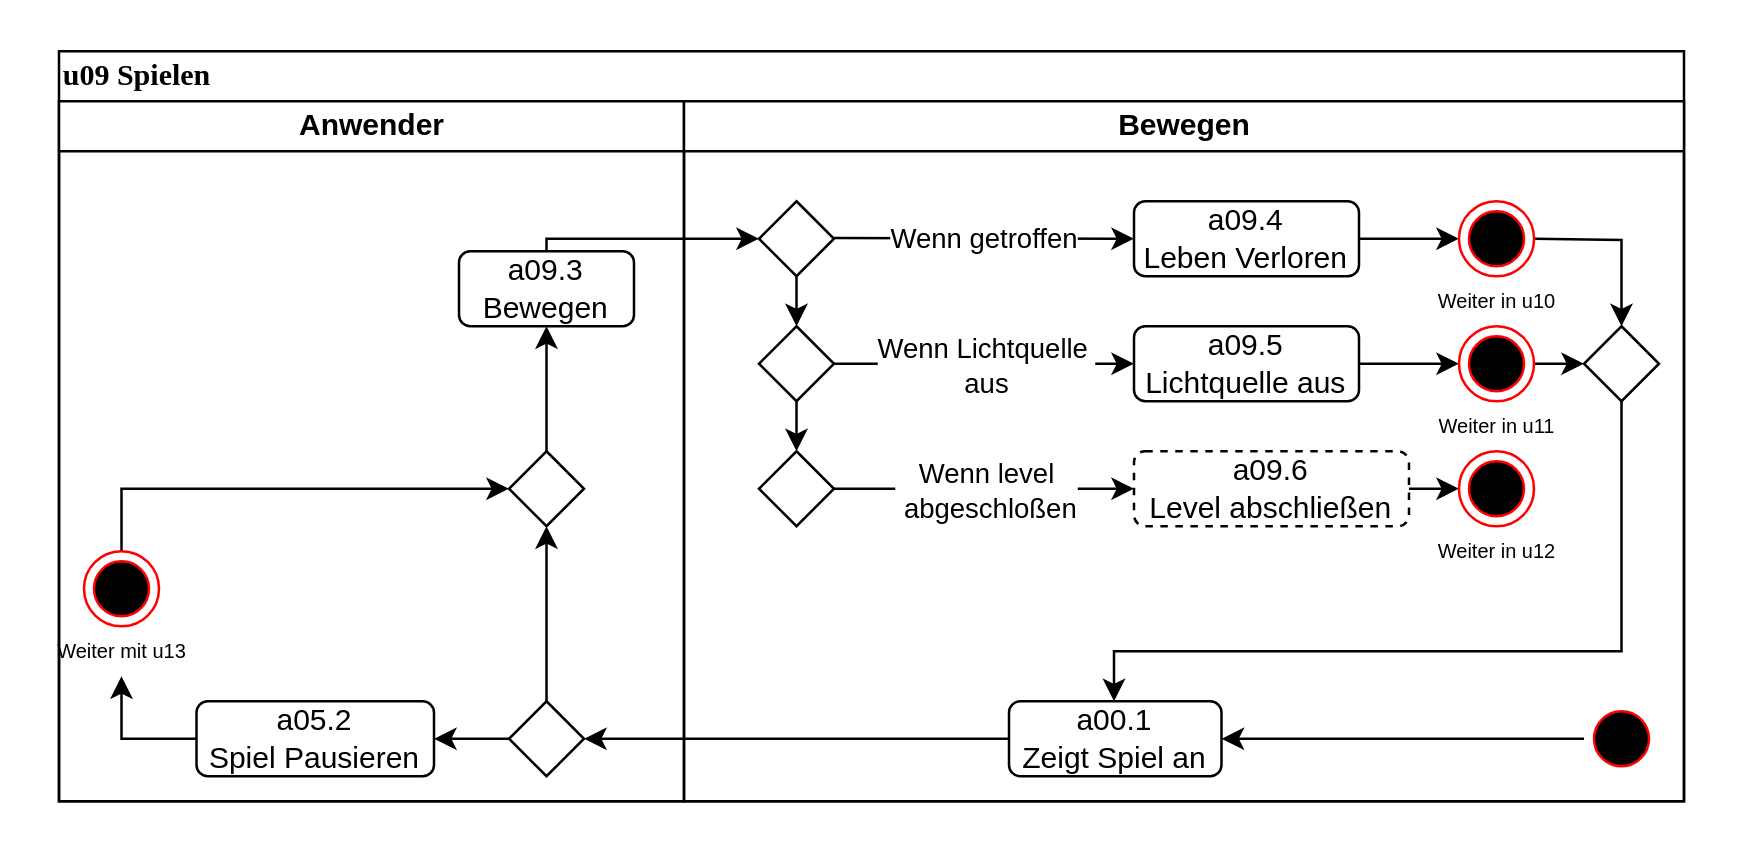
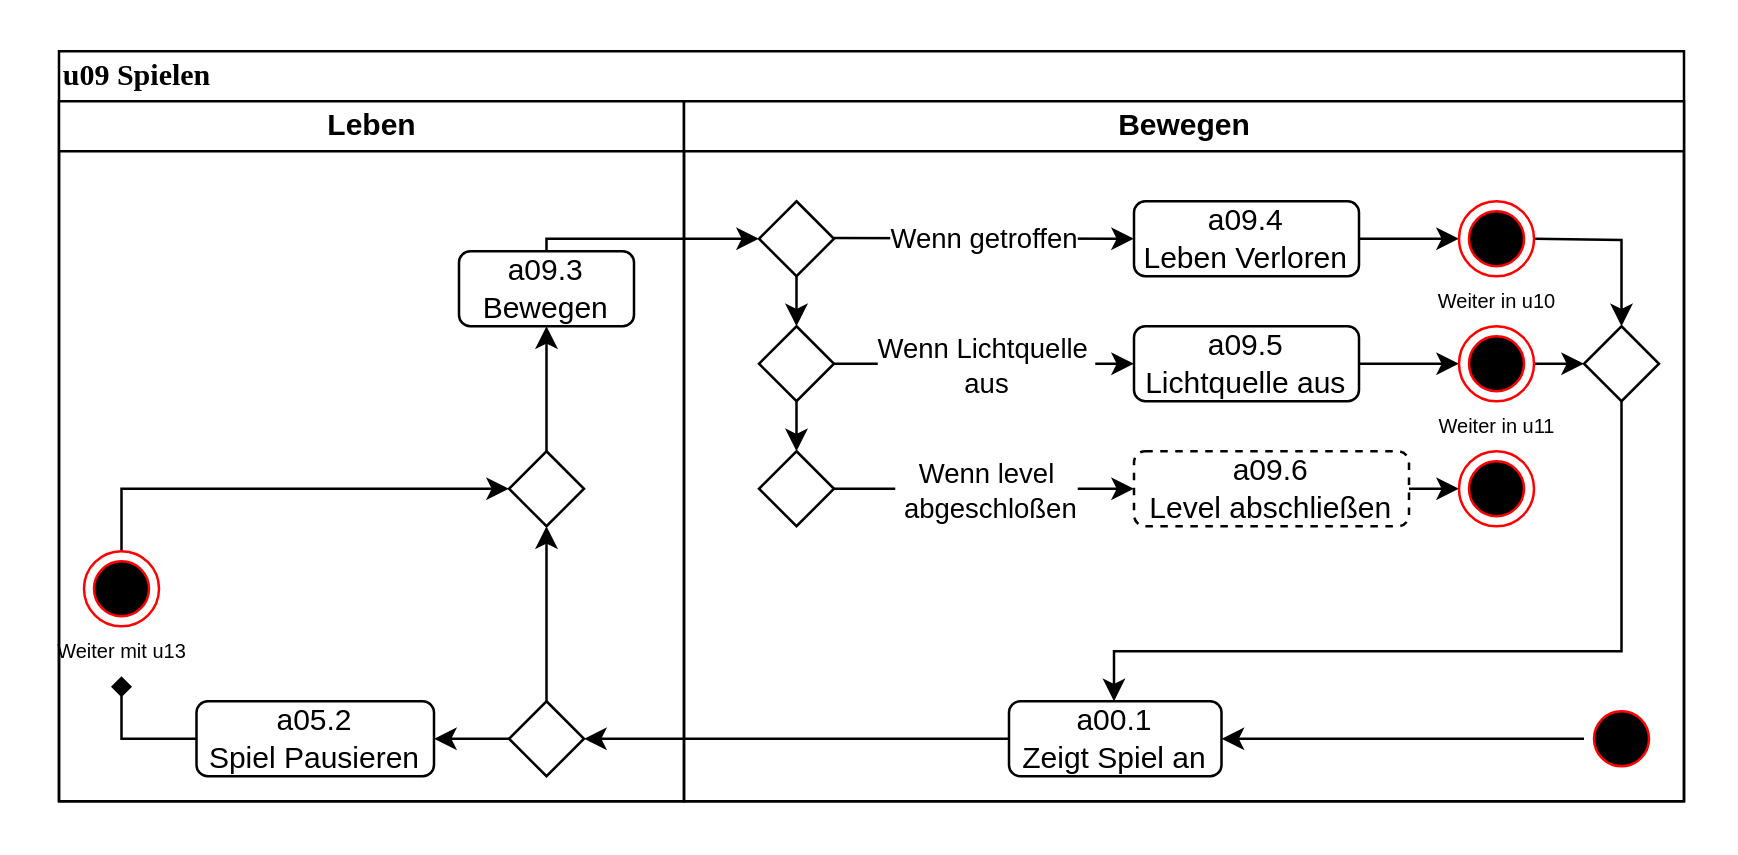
  <mxCell id="0" />
  <mxCell id="1" parent="0" />
  <mxCell id="2" value="u09 Spielen" style="swimlane;html=1;childLayout=stackLayout;startSize=20;rounded=0;shadow=0;comic=0;labelBackgroundColor=none;strokeWidth=1;fontFamily=Verdana;fontSize=12;align=left;" parent="1" vertex="1"><mxGeometry x="23" y="20" width="650" height="300" as="geometry" /></mxCell>
- <mxCell id="3" value="Anwender" style="swimlane;html=1;startSize=20;" parent="2" vertex="1"><mxGeometry y="20" width="250" height="280" as="geometry" /></mxCell>
+ <mxCell id="3" value="Leben" style="swimlane;html=1;startSize=20;" parent="2" vertex="1"><mxGeometry y="20" width="250" height="280" as="geometry" /></mxCell>
  <mxCell id="4" value="a09.3&lt;div&gt;Bewegen&lt;/div&gt;" style="rounded=1;whiteSpace=wrap;html=1;" parent="3" vertex="1"><mxGeometry x="160" y="60" width="70" height="30" as="geometry" /></mxCell>
  <mxCell id="5" style="edgeStyle=orthogonalEdgeStyle;rounded=0;orthogonalLoop=1;jettySize=auto;html=1;exitX=0.5;exitY=0;exitDx=0;exitDy=0;entryX=0.5;entryY=1;entryDx=0;entryDy=0;" parent="3" source="7" target="13" edge="1"><mxGeometry relative="1" as="geometry" /></mxCell>
  <mxCell id="6" style="edgeStyle=orthogonalEdgeStyle;rounded=0;orthogonalLoop=1;jettySize=auto;html=1;exitX=0;exitY=0.5;exitDx=0;exitDy=0;entryX=1;entryY=0.5;entryDx=0;entryDy=0;" parent="3" source="7" target="8" edge="1"><mxGeometry relative="1" as="geometry" /></mxCell>
  <mxCell id="7" value="" style="rhombus;whiteSpace=wrap;html=1;rotation=0;" parent="3" vertex="1"><mxGeometry x="180" y="240" width="30" height="30" as="geometry" /></mxCell>
  <mxCell id="8" value="&lt;div&gt;a05.2&lt;/div&gt;&lt;div&gt;Spiel Pausieren&lt;/div&gt;" style="rounded=1;whiteSpace=wrap;html=1;" parent="3" vertex="1"><mxGeometry x="55" y="240" width="95" height="30" as="geometry" /></mxCell>
  <mxCell id="9" style="edgeStyle=orthogonalEdgeStyle;rounded=0;orthogonalLoop=1;jettySize=auto;html=1;exitX=0.5;exitY=0;exitDx=0;exitDy=0;entryX=0;entryY=0.5;entryDx=0;entryDy=0;" parent="3" source="14" target="13" edge="1"><mxGeometry relative="1" as="geometry"><mxPoint x="25" y="180" as="sourcePoint" /></mxGeometry></mxCell>
- <mxCell id="10" value="" style="endArrow=classic;html=1;rounded=0;exitX=0;exitY=0.5;exitDx=0;exitDy=0;" parent="3" source="8" target="11" edge="1"><mxGeometry width="50" height="50" relative="1" as="geometry"><mxPoint x="95" y="295" as="sourcePoint" /><mxPoint x="65" y="260" as="targetPoint" /><Array as="points"><mxPoint x="25" y="255" /></Array></mxGeometry></mxCell>
+ <mxCell id="10" value="" style="endArrow=diamond;html=1;rounded=0;exitX=0;exitY=0.5;exitDx=0;exitDy=0;" parent="3" source="8" target="11" edge="1"><mxGeometry width="50" height="50" relative="1" as="geometry"><mxPoint x="95" y="295" as="sourcePoint" /><mxPoint x="65" y="260" as="targetPoint" /><Array as="points"><mxPoint x="25" y="255" /></Array></mxGeometry></mxCell>
  <mxCell id="11" value="Weiter mit u13" style="text;html=1;strokeColor=none;fillColor=none;align=center;verticalAlign=middle;whiteSpace=wrap;rounded=0;fontSize=8;" parent="3" vertex="1"><mxGeometry x="-2.5" y="210" width="55" height="20" as="geometry" /></mxCell>
  <mxCell id="12" style="edgeStyle=orthogonalEdgeStyle;rounded=0;orthogonalLoop=1;jettySize=auto;html=1;exitX=0.5;exitY=0;exitDx=0;exitDy=0;entryX=0.5;entryY=1;entryDx=0;entryDy=0;" parent="3" source="13" target="4" edge="1"><mxGeometry relative="1" as="geometry" /></mxCell>
  <mxCell id="13" value="" style="rhombus;whiteSpace=wrap;html=1;rotation=0;" parent="3" vertex="1"><mxGeometry x="180" y="140" width="30" height="30" as="geometry" /></mxCell>
  <mxCell id="14" value="" style="ellipse;html=1;shape=endState;fillColor=#000000;strokeColor=#ff0000;" vertex="1" parent="3"><mxGeometry x="10" y="180" width="30" height="30" as="geometry" /></mxCell>
  <mxCell id="15" value="Bewegen" style="swimlane;html=1;startSize=20;" parent="2" vertex="1"><mxGeometry x="250" y="20" width="400" height="280" as="geometry" /></mxCell>
  <mxCell id="16" value="" style="ellipse;html=1;shape=startState;fillColor=#000000;strokeColor=#ff0000;" parent="15" vertex="1"><mxGeometry x="360" y="240" width="30" height="30" as="geometry" /></mxCell>
  <mxCell id="17" value="&lt;div&gt;a00.1&lt;/div&gt;&lt;div&gt;Zeigt Spiel an&lt;/div&gt;" style="rounded=1;whiteSpace=wrap;html=1;" parent="15" vertex="1"><mxGeometry x="130" y="240" width="85" height="30" as="geometry" /></mxCell>
  <mxCell id="18" value="" style="endArrow=classic;html=1;rounded=0;entryX=1;entryY=0.5;entryDx=0;entryDy=0;" parent="15" source="16" target="17" edge="1"><mxGeometry width="50" height="50" relative="1" as="geometry"><mxPoint x="20" y="130" as="sourcePoint" /><mxPoint x="70" y="80" as="targetPoint" /></mxGeometry></mxCell>
  <mxCell id="19" style="edgeStyle=orthogonalEdgeStyle;rounded=0;orthogonalLoop=1;jettySize=auto;html=1;exitX=1;exitY=0.5;exitDx=0;exitDy=0;entryX=0;entryY=0.5;entryDx=0;entryDy=0;" parent="15" source="20" edge="1"><mxGeometry relative="1" as="geometry"><mxPoint x="310.0" y="55" as="targetPoint" /></mxGeometry></mxCell>
  <mxCell id="20" value="&lt;div&gt;a09.4&lt;/div&gt;&lt;div&gt;Leben Verloren&lt;/div&gt;" style="rounded=1;whiteSpace=wrap;html=1;" parent="15" vertex="1"><mxGeometry x="180" y="40" width="90" height="30" as="geometry" /></mxCell>
  <mxCell id="21" value="" style="rhombus;whiteSpace=wrap;html=1;" parent="15" vertex="1"><mxGeometry x="30" y="40" width="30" height="30" as="geometry" /></mxCell>
  <mxCell id="22" value="" style="endArrow=classic;html=1;rounded=0;entryX=0;entryY=0.5;entryDx=0;entryDy=0;" parent="15" target="20" edge="1"><mxGeometry relative="1" as="geometry"><mxPoint x="60" y="54.71" as="sourcePoint" /><mxPoint x="160" y="54.71" as="targetPoint" /></mxGeometry></mxCell>
  <mxCell id="23" value="Wenn getroffen" style="edgeLabel;resizable=0;html=1;align=center;verticalAlign=middle;" parent="22" connectable="0" vertex="1"><mxGeometry relative="1" as="geometry" /></mxCell>
  <mxCell id="24" style="edgeStyle=orthogonalEdgeStyle;rounded=0;orthogonalLoop=1;jettySize=auto;html=1;exitX=0.5;exitY=1;exitDx=0;exitDy=0;entryX=0.5;entryY=0;entryDx=0;entryDy=0;" parent="15" source="25" target="30" edge="1"><mxGeometry relative="1" as="geometry" /></mxCell>
  <mxCell id="25" value="" style="rhombus;whiteSpace=wrap;html=1;" parent="15" vertex="1"><mxGeometry x="30" y="90" width="30" height="30" as="geometry" /></mxCell>
  <mxCell id="26" value="" style="endArrow=classic;html=1;rounded=0;exitX=1;exitY=0.5;exitDx=0;exitDy=0;entryX=0;entryY=0.5;entryDx=0;entryDy=0;" parent="15" source="25" target="29" edge="1"><mxGeometry relative="1" as="geometry"><mxPoint x="70" y="104.71" as="sourcePoint" /><mxPoint x="170" y="104.71" as="targetPoint" /></mxGeometry></mxCell>
  <mxCell id="27" value="&lt;div&gt;Wenn Lichtquelle&amp;nbsp;&lt;/div&gt;&lt;div&gt;aus &lt;/div&gt;" style="edgeLabel;resizable=0;html=1;align=center;verticalAlign=middle;" parent="26" connectable="0" vertex="1"><mxGeometry relative="1" as="geometry" /></mxCell>
  <mxCell id="28" style="edgeStyle=orthogonalEdgeStyle;rounded=0;orthogonalLoop=1;jettySize=auto;html=1;exitX=1;exitY=0.5;exitDx=0;exitDy=0;entryX=0;entryY=0.5;entryDx=0;entryDy=0;" parent="15" source="29" edge="1"><mxGeometry relative="1" as="geometry"><mxPoint x="310.0" y="105" as="targetPoint" /></mxGeometry></mxCell>
  <mxCell id="29" value="&lt;div&gt;a09.5&lt;/div&gt;&lt;div&gt;Lichtquelle aus&lt;/div&gt;" style="rounded=1;whiteSpace=wrap;html=1;" parent="15" vertex="1"><mxGeometry x="180" y="90" width="90" height="30" as="geometry" /></mxCell>
  <mxCell id="30" value="" style="rhombus;whiteSpace=wrap;html=1;" parent="15" vertex="1"><mxGeometry x="30" y="140" width="30" height="30" as="geometry" /></mxCell>
  <mxCell id="31" style="edgeStyle=orthogonalEdgeStyle;rounded=0;orthogonalLoop=1;jettySize=auto;html=1;exitX=1;exitY=0.5;exitDx=0;exitDy=0;entryX=0;entryY=0.5;entryDx=0;entryDy=0;" parent="15" source="32" edge="1"><mxGeometry relative="1" as="geometry"><mxPoint x="310.0" y="155" as="targetPoint" /></mxGeometry></mxCell>
  <mxCell id="32" value="&lt;div&gt;a09.6&lt;/div&gt;&lt;div&gt;Level abschließen&lt;/div&gt;" style="rounded=1;whiteSpace=wrap;html=1;dashed=1;" parent="15" vertex="1"><mxGeometry x="180" y="140" width="110" height="30" as="geometry" /></mxCell>
  <mxCell id="33" value="" style="endArrow=classic;html=1;rounded=0;exitX=1;exitY=0.5;exitDx=0;exitDy=0;entryX=0;entryY=0.5;entryDx=0;entryDy=0;" parent="15" source="30" target="32" edge="1"><mxGeometry relative="1" as="geometry"><mxPoint x="30" y="180" as="sourcePoint" /><mxPoint x="130" y="180" as="targetPoint" /></mxGeometry></mxCell>
  <mxCell id="34" value="&lt;div&gt;Wenn level&lt;/div&gt;&lt;div&gt;&amp;nbsp;abgeschloßen&lt;/div&gt;" style="edgeLabel;resizable=0;html=1;align=center;verticalAlign=middle;" parent="33" connectable="0" vertex="1"><mxGeometry relative="1" as="geometry" /></mxCell>
  <mxCell id="35" value="" style="endArrow=classic;html=1;rounded=0;exitX=0.5;exitY=1;exitDx=0;exitDy=0;entryX=0.5;entryY=0;entryDx=0;entryDy=0;" parent="15" source="21" target="25" edge="1"><mxGeometry width="50" height="50" relative="1" as="geometry"><mxPoint y="180" as="sourcePoint" /><mxPoint x="50" y="130" as="targetPoint" /></mxGeometry></mxCell>
  <mxCell id="36" style="edgeStyle=orthogonalEdgeStyle;rounded=0;orthogonalLoop=1;jettySize=auto;html=1;exitX=1;exitY=0.5;exitDx=0;exitDy=0;entryX=0.5;entryY=0;entryDx=0;entryDy=0;" parent="15" target="42" edge="1"><mxGeometry relative="1" as="geometry"><mxPoint x="340.0" y="55" as="sourcePoint" /></mxGeometry></mxCell>
  <mxCell id="37" style="edgeStyle=orthogonalEdgeStyle;rounded=0;orthogonalLoop=1;jettySize=auto;html=1;exitX=1;exitY=0.5;exitDx=0;exitDy=0;entryX=0;entryY=0.5;entryDx=0;entryDy=0;" parent="15" target="42" edge="1"><mxGeometry relative="1" as="geometry"><mxPoint x="340.0" y="105" as="sourcePoint" /></mxGeometry></mxCell>
  <mxCell id="38" value="Weiter in u10" style="text;html=1;strokeColor=none;fillColor=none;align=center;verticalAlign=middle;whiteSpace=wrap;rounded=0;fontSize=8;" parent="15" vertex="1"><mxGeometry x="297.5" y="70" width="55" height="20" as="geometry" /></mxCell>
  <mxCell id="39" value="Weiter in u11" style="text;html=1;strokeColor=none;fillColor=none;align=center;verticalAlign=middle;whiteSpace=wrap;rounded=0;fontSize=8;" parent="15" vertex="1"><mxGeometry x="297.5" y="120" width="55" height="20" as="geometry" /></mxCell>
- <mxCell id="40" value="Weiter in u12" style="text;html=1;strokeColor=none;fillColor=none;align=center;verticalAlign=middle;whiteSpace=wrap;rounded=0;fontSize=8;" parent="15" vertex="1"><mxGeometry x="297.5" y="170" width="55" height="20" as="geometry" /></mxCell>
  <mxCell id="41" style="edgeStyle=orthogonalEdgeStyle;rounded=0;orthogonalLoop=1;jettySize=auto;html=1;exitX=0.5;exitY=1;exitDx=0;exitDy=0;" parent="15" source="42" target="17" edge="1"><mxGeometry relative="1" as="geometry"><Array as="points"><mxPoint x="375" y="220" /><mxPoint x="172" y="220" /></Array></mxGeometry></mxCell>
  <mxCell id="42" value="" style="rhombus;whiteSpace=wrap;html=1;rotation=0;" parent="15" vertex="1"><mxGeometry x="360" y="90" width="30" height="30" as="geometry" /></mxCell>
  <mxCell id="43" value="" style="ellipse;html=1;shape=endState;fillColor=#000000;strokeColor=#ff0000;" vertex="1" parent="15"><mxGeometry x="310" y="140" width="30" height="30" as="geometry" /></mxCell>
  <mxCell id="44" value="" style="ellipse;html=1;shape=endState;fillColor=#000000;strokeColor=#ff0000;" vertex="1" parent="15"><mxGeometry x="310" y="90" width="30" height="30" as="geometry" /></mxCell>
  <mxCell id="45" value="" style="ellipse;html=1;shape=endState;fillColor=#000000;strokeColor=#ff0000;" vertex="1" parent="15"><mxGeometry x="310" y="40" width="30" height="30" as="geometry" /></mxCell>
  <mxCell id="46" value="" style="endArrow=classic;html=1;rounded=0;exitX=0.5;exitY=0;exitDx=0;exitDy=0;entryX=0;entryY=0.5;entryDx=0;entryDy=0;" parent="2" source="4" target="21" edge="1"><mxGeometry width="50" height="50" relative="1" as="geometry"><mxPoint x="250" y="200" as="sourcePoint" /><mxPoint x="300" y="150" as="targetPoint" /><Array as="points"><mxPoint x="195" y="75" /></Array></mxGeometry></mxCell>
  <mxCell id="47" style="edgeStyle=orthogonalEdgeStyle;rounded=0;orthogonalLoop=1;jettySize=auto;html=1;exitX=0;exitY=0.5;exitDx=0;exitDy=0;entryX=1;entryY=0.5;entryDx=0;entryDy=0;" parent="2" source="17" target="7" edge="1"><mxGeometry relative="1" as="geometry" /></mxCell>
